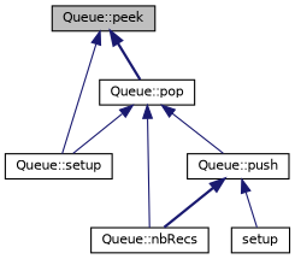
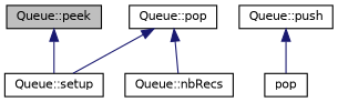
  digraph {
    rankdir=TB
    node [color=black fillcolor=white fontname=Helvetica fontsize=10 shape=record style=filled]
    edge [color=midnightblue dir=back fontname=Helvetica fontsize=10 labelfontname=Helvetica labelfontsize=10 style=solid]
    n1 [fillcolor=grey75 fontcolor=black height=0.2 label="Queue::peek" width=0.4]
    n2 [height=0.2 label="Queue::pop" width=0.4]
    n3 [height=0.2 label="Queue::setup" width=0.4]
    n4 [height=0.2 label="Queue::push" width=0.4]
    n5 [height=0.2 label="Queue::nbRecs" width=0.4]
-   n6 [height=0.2 label=setup width=0.4]
-   n1 -> n2 [style=bold]
+   n6 [height=0.2 label=pop width=0.4]
    n1 -> n3
    n2 -> n3
-   n2 -> n4
    n2 -> n5
-   n4 -> n5 [style=bold]
    n4 -> n6
  }
